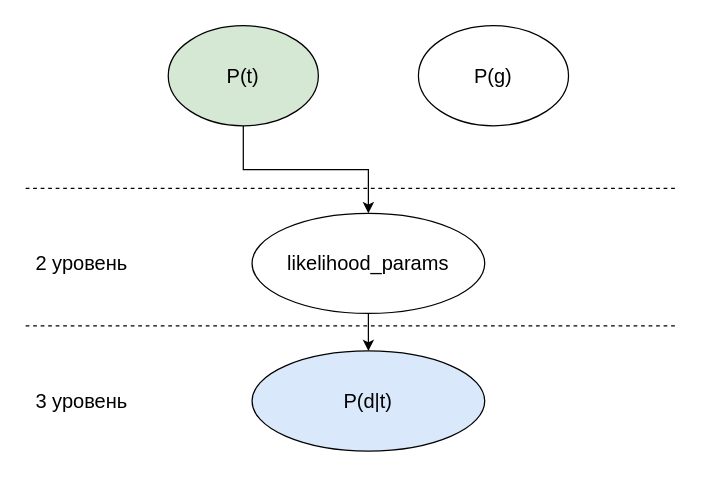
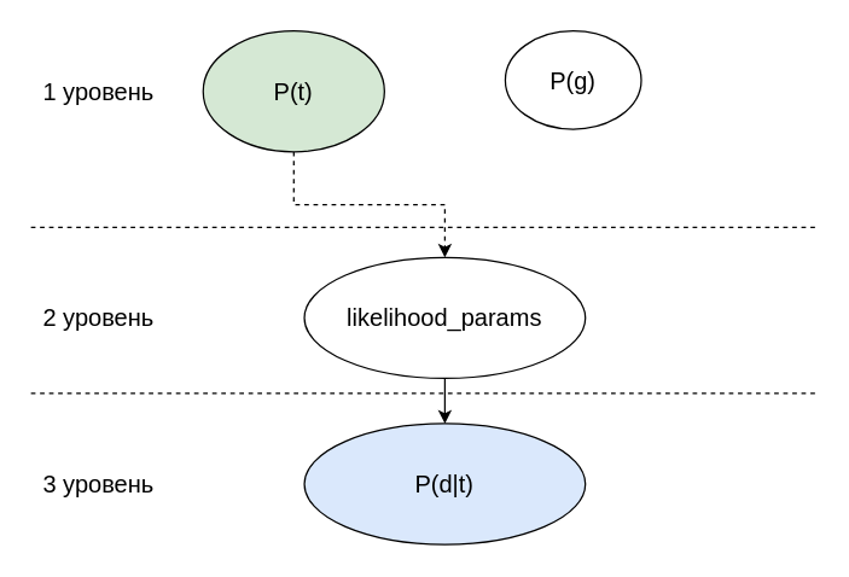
  <mxCell id="0" />
  <mxCell id="1" parent="0" />
- <mxCell id="2" style="edgeStyle=orthogonalEdgeStyle;rounded=0;orthogonalLoop=1;jettySize=auto;html=1;exitX=0.5;exitY=1;exitDx=0;exitDy=0;entryX=0.5;entryY=0;entryDx=0;entryDy=0;fontSize=16;" edge="1" parent="1" source="3" target="6"><mxGeometry relative="1" as="geometry" /></mxCell>
+ <mxCell id="2" style="edgeStyle=orthogonalEdgeStyle;rounded=0;orthogonalLoop=1;jettySize=auto;html=1;exitX=0.5;exitY=1;exitDx=0;exitDy=0;entryX=0.5;entryY=0;entryDx=0;entryDy=0;fontSize=16;dashed=1;" edge="1" parent="1" source="3" target="6"><mxGeometry relative="1" as="geometry" /></mxCell>
  <mxCell id="3" value="P(t)" style="ellipse;whiteSpace=wrap;html=1;fontSize=16;fillColor=#d5e8d4;" vertex="1" parent="1"><mxGeometry x="134" y="20" width="120" height="80" as="geometry" /></mxCell>
- <mxCell id="4" value="P(g)" style="ellipse;whiteSpace=wrap;html=1;fontSize=16;" vertex="1" parent="1"><mxGeometry x="334" y="20" width="120" height="80" as="geometry" /></mxCell>
+ <mxCell id="4" value="P(g)" style="ellipse;whiteSpace=wrap;html=1;fontSize=16;" vertex="1" parent="1"><mxGeometry x="334" y="20" width="90" height="65" as="geometry" /></mxCell>
  <mxCell id="5" style="edgeStyle=orthogonalEdgeStyle;rounded=0;orthogonalLoop=1;jettySize=auto;html=1;exitX=0.5;exitY=1;exitDx=0;exitDy=0;entryX=0.5;entryY=0;entryDx=0;entryDy=0;fontSize=16;" edge="1" parent="1" source="6" target="7"><mxGeometry relative="1" as="geometry" /></mxCell>
  <mxCell id="6" value="likelihood_params" style="ellipse;whiteSpace=wrap;html=1;fontSize=16;" vertex="1" parent="1"><mxGeometry x="201" y="170" width="186" height="80" as="geometry" /></mxCell>
  <mxCell id="7" value="P(d|t)" style="ellipse;whiteSpace=wrap;html=1;fontSize=16;fillColor=#dae8fc;" vertex="1" parent="1"><mxGeometry x="201" y="280" width="186" height="80" as="geometry" /></mxCell>
+ <mxCell id="8" value="1 уровень" style="text;html=1;strokeColor=none;fillColor=none;align=center;verticalAlign=middle;whiteSpace=wrap;rounded=0;fontSize=16;" vertex="1" parent="1"><mxGeometry x="20" y="50" width="90" height="20" as="geometry" /></mxCell>
  <mxCell id="9" value="2 уровень" style="text;html=1;strokeColor=none;fillColor=none;align=center;verticalAlign=middle;whiteSpace=wrap;rounded=0;fontSize=16;" vertex="1" parent="1"><mxGeometry x="20" y="200" width="90" height="20" as="geometry" /></mxCell>
  <mxCell id="10" value="3 уровень" style="text;html=1;strokeColor=none;fillColor=none;align=center;verticalAlign=middle;whiteSpace=wrap;rounded=0;fontSize=16;" vertex="1" parent="1"><mxGeometry x="20" y="310" width="90" height="20" as="geometry" /></mxCell>
  <mxCell id="11" value="" style="endArrow=none;dashed=1;html=1;fontSize=16;" edge="1" parent="1"><mxGeometry width="50" height="50" relative="1" as="geometry"><mxPoint x="20" y="260" as="sourcePoint" /><mxPoint x="540" y="260" as="targetPoint" /></mxGeometry></mxCell>
  <mxCell id="12" value="" style="endArrow=none;dashed=1;html=1;fontSize=16;" edge="1" parent="1"><mxGeometry width="50" height="50" relative="1" as="geometry"><mxPoint x="20" y="150" as="sourcePoint" /><mxPoint x="540" y="150" as="targetPoint" /></mxGeometry></mxCell>
